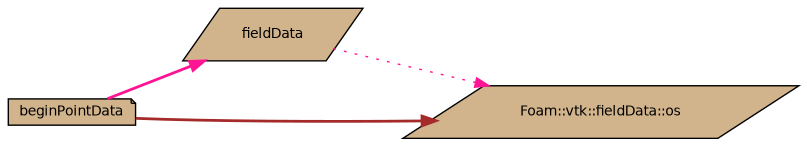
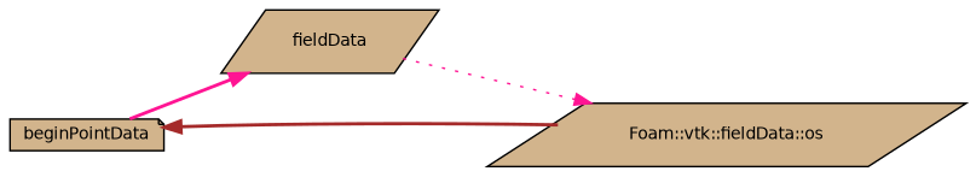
  digraph {
    rankdir=LR
    node [color=black fillcolor=tan fontname=Helvetica fontsize=10 shape=parallelogram style=filled]
    edge [color=deeppink fontname=Helvetica fontsize=10 labelfontname=Helvetica labelfontsize=10 style=bold]
    n1 [fontcolor=black height=0.2 label=beginPointData shape=note width=0.4]
    n2 [height=0.2 label=fieldData width=0.4]
    n3 [height=0.2 label="Foam::vtk::fieldData::os" width=0.4]
    n1 -> n2
-   n1 -> n3 [color=brown]
+   n3 -> n1 [color=brown]
    n2 -> n3 [style=dotted]
  }
